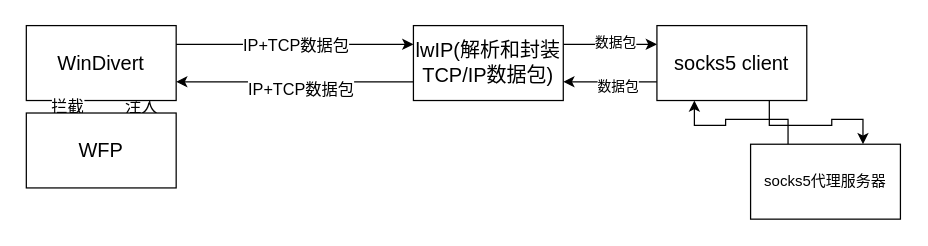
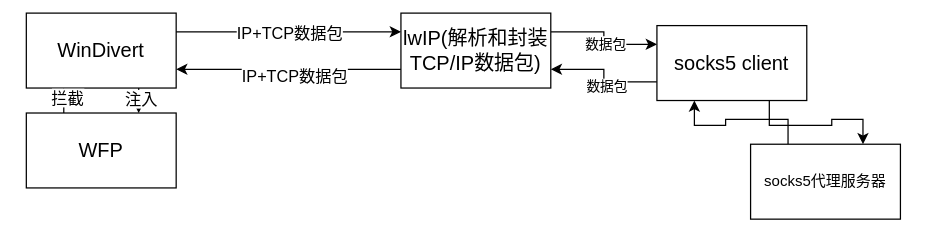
  <mxCell id="0" />
  <mxCell id="1" parent="0" />
  <mxCell id="2" style="edgeStyle=orthogonalEdgeStyle;rounded=0;orthogonalLoop=1;jettySize=auto;html=1;exitX=0.75;exitY=1;exitDx=0;exitDy=0;entryX=0.75;entryY=0;entryDx=0;entryDy=0;" edge="1" parent="1" source="4" target="20"><mxGeometry relative="1" as="geometry" /></mxCell>
  <mxCell id="3" value="注入" style="edgeLabel;html=1;align=center;verticalAlign=middle;resizable=0;points=[];fontSize=13;" vertex="1" connectable="0" parent="2"><mxGeometry x="-0.175" y="1" relative="1" as="geometry"><mxPoint as="offset" /></mxGeometry></mxCell>
- <mxCell id="4" value="WinDivert" style="rounded=0;whiteSpace=wrap;html=1;fontSize=16;" vertex="1" parent="1"><mxGeometry x="20" y="20" width="120" height="60" as="geometry" /></mxCell>
+ <mxCell id="4" value="WinDivert" style="rounded=0;whiteSpace=wrap;html=1;fontSize=16;" vertex="1" parent="1"><mxGeometry x="20" y="10" width="120" height="60" as="geometry" /></mxCell>
  <mxCell id="5" style="edgeStyle=orthogonalEdgeStyle;rounded=0;orthogonalLoop=1;jettySize=auto;html=1;exitX=1;exitY=0.25;exitDx=0;exitDy=0;entryX=0;entryY=0.25;entryDx=0;entryDy=0;" edge="1" parent="1" source="9" target="13"><mxGeometry relative="1" as="geometry" /></mxCell>
  <mxCell id="6" value="数据包" style="edgeLabel;html=1;align=center;verticalAlign=middle;resizable=0;points=[];" vertex="1" connectable="0" parent="5"><mxGeometry x="0.093" y="1" relative="1" as="geometry"><mxPoint as="offset" /></mxGeometry></mxCell>
  <mxCell id="7" style="edgeStyle=orthogonalEdgeStyle;rounded=0;orthogonalLoop=1;jettySize=auto;html=1;exitX=0;exitY=0.75;exitDx=0;exitDy=0;entryX=1;entryY=0.75;entryDx=0;entryDy=0;" edge="1" parent="1" source="9" target="4"><mxGeometry relative="1" as="geometry" /></mxCell>
  <mxCell id="8" value="IP+TCP数据包" style="edgeLabel;html=1;align=center;verticalAlign=middle;resizable=0;points=[];fontSize=13;" vertex="1" connectable="0" parent="7"><mxGeometry x="-0.042" y="5" relative="1" as="geometry"><mxPoint as="offset" /></mxGeometry></mxCell>
- <mxCell id="9" value="lwIP(解析和封装TCP/IP数据包)" style="rounded=0;whiteSpace=wrap;html=1;fontSize=16;" vertex="1" parent="1"><mxGeometry x="330" y="20" width="120" height="60" as="geometry" /></mxCell>
+ <mxCell id="9" value="lwIP(解析和封装TCP/IP数据包)" style="rounded=0;whiteSpace=wrap;html=1;fontSize=16;" vertex="1" parent="1"><mxGeometry x="320" y="10" width="120" height="60" as="geometry" /></mxCell>
  <mxCell id="10" style="edgeStyle=orthogonalEdgeStyle;rounded=0;orthogonalLoop=1;jettySize=auto;html=1;exitX=0;exitY=0.75;exitDx=0;exitDy=0;entryX=1;entryY=0.75;entryDx=0;entryDy=0;" edge="1" parent="1" source="13" target="9"><mxGeometry relative="1" as="geometry" /></mxCell>
  <mxCell id="11" value="数据包" style="edgeLabel;html=1;align=center;verticalAlign=middle;resizable=0;points=[];" vertex="1" connectable="0" parent="10"><mxGeometry x="-0.147" y="3" relative="1" as="geometry"><mxPoint as="offset" /></mxGeometry></mxCell>
  <mxCell id="12" style="edgeStyle=orthogonalEdgeStyle;rounded=0;orthogonalLoop=1;jettySize=auto;html=1;exitX=0.75;exitY=1;exitDx=0;exitDy=0;entryX=0.75;entryY=0;entryDx=0;entryDy=0;" edge="1" parent="1" source="13" target="17"><mxGeometry relative="1" as="geometry" /></mxCell>
  <mxCell id="13" value="socks5 client" style="rounded=0;whiteSpace=wrap;html=1;fontSize=16;" vertex="1" parent="1"><mxGeometry x="525" y="20" width="120" height="60" as="geometry" /></mxCell>
  <mxCell id="14" value="" style="endArrow=classic;html=1;rounded=0;exitX=1;exitY=0.25;exitDx=0;exitDy=0;entryX=0;entryY=0.25;entryDx=0;entryDy=0;" edge="1" parent="1" source="4" target="9"><mxGeometry width="50" height="50" relative="1" as="geometry"><mxPoint x="360" y="300" as="sourcePoint" /><mxPoint x="410" y="250" as="targetPoint" /></mxGeometry></mxCell>
  <mxCell id="15" value="IP+TCP数据包" style="edgeLabel;html=1;align=center;verticalAlign=middle;resizable=0;points=[];fontSize=13;" vertex="1" connectable="0" parent="14"><mxGeometry y="-1" relative="1" as="geometry"><mxPoint as="offset" /></mxGeometry></mxCell>
  <mxCell id="16" style="edgeStyle=orthogonalEdgeStyle;rounded=0;orthogonalLoop=1;jettySize=auto;html=1;exitX=0.25;exitY=0;exitDx=0;exitDy=0;entryX=0.25;entryY=1;entryDx=0;entryDy=0;" edge="1" parent="1" source="17" target="13"><mxGeometry relative="1" as="geometry" /></mxCell>
  <mxCell id="17" value="socks5代理服务器" style="rounded=0;whiteSpace=wrap;html=1;" vertex="1" parent="1"><mxGeometry x="600" y="115" width="120" height="60" as="geometry" /></mxCell>
  <mxCell id="18" style="edgeStyle=orthogonalEdgeStyle;rounded=0;orthogonalLoop=1;jettySize=auto;html=1;exitX=0.25;exitY=0;exitDx=0;exitDy=0;entryX=0.25;entryY=1;entryDx=0;entryDy=0;" edge="1" parent="1" source="20" target="4"><mxGeometry relative="1" as="geometry" /></mxCell>
  <mxCell id="19" value="拦截" style="edgeLabel;html=1;align=center;verticalAlign=middle;resizable=0;points=[];fontSize=13;" vertex="1" connectable="0" parent="18"><mxGeometry x="0.25" y="-2" relative="1" as="geometry"><mxPoint as="offset" /></mxGeometry></mxCell>
  <mxCell id="20" value="WFP" style="rounded=0;whiteSpace=wrap;html=1;fontSize=16;" vertex="1" parent="1"><mxGeometry x="20" y="90" width="120" height="60" as="geometry" /></mxCell>
